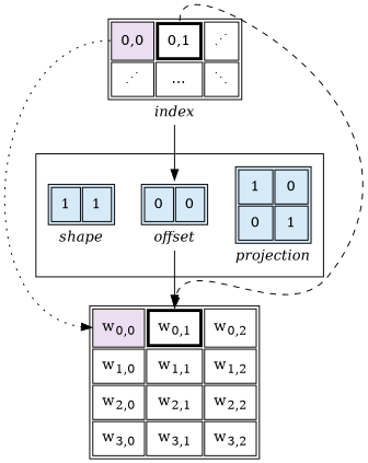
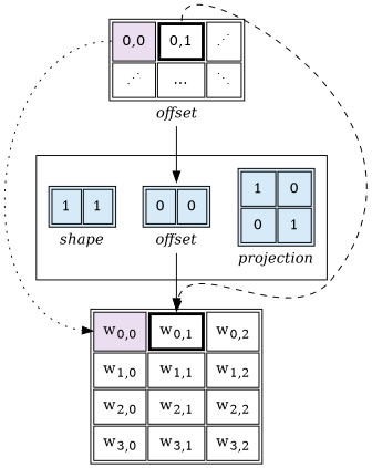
  digraph {
    compound=true
    rankdir=TB
    node [shape=plain]
    n1 [label=<         <table border="0">     <tr><td>       <table bgcolor="#D6EAF8" cellpadding="8">         <tr>           <td>1</td>           <td>0</td>           </tr>         <tr>           <td>0</td>           <td>1</td>           </tr>         </table>           </td></tr>     <tr><td><i>projection</i></td></tr>           </table>     >]
    n2 [label=<         <table border="0">     <tr><td>       <table bgcolor="#D6EAF8" cellpadding="8">         <tr>           <td>0</td>           <td>0</td>           </tr>         </table>           </td></tr>     <tr><td><i>offset</i></td></tr>           </table>     >]
    n3 [label=<         <table border="0">     <tr><td>       <table bgcolor="#D6EAF8" cellpadding="8">         <tr>           <td>1</td>           <td>1</td>           </tr>         </table>           </td></tr>     <tr><td><i>shape</i></td></tr>           </table>     >]
    n4 [label=<       <table cellpadding="8">           <tr>               <td port="a" bgcolor="#EBDEF0">w<sub>0,0</sub></td>               <td port="b" border="3">w<sub>0,1</sub></td>               <td>w<sub>0,2</sub></td>               </tr>           <tr>               <td>w<sub>1,0</sub></td>               <td>w<sub>1,1</sub></td>               <td>w<sub>1,2</sub></td>               </tr>           <tr>               <td>w<sub>2,0</sub></td>               <td>w<sub>2,1</sub></td>               <td>w<sub>2,2</sub></td>               </tr>           <tr>               <td>w<sub>3,0</sub></td>               <td>w<sub>3,1</sub></td>               <td>w<sub>3,2</sub></td>               </tr>           </table>       >]
-   n5 [label=<         <table border="0">     <tr><td>       <table cellpadding="8">         <tr>           <td port="a" bgcolor="#EBDEF0">0,0</td>           <td port="b" border="3">0,1</td>           <td>⋰</td>           </tr>         <tr>           <td>⋰</td>           <td>…</td>           <td>⋱</td>           </tr>         </table>           </td></tr>     <tr><td><i>index</i></td></tr>           </table>     >]
+   n5 [label=<         <table border="0">     <tr><td>       <table cellpadding="8">         <tr>           <td port="a" bgcolor="#EBDEF0">0,0</td>           <td port="b" border="3">0,1</td>           <td>⋰</td>           </tr>         <tr>           <td>⋰</td>           <td>…</td>           <td>⋱</td>           </tr>         </table>           </td></tr>     <tr><td><i>offset</i></td></tr>           </table>     >]
    subgraph cluster_1 {
      n1
      n2
      n3
    }
    n2 -> n4
    n5 -> n2
    n5 -> n4 [headport=a style=dotted tailport=a weight=0]
    n5 -> n4 [headport=b style=dashed tailport=b weight=0]
  }
